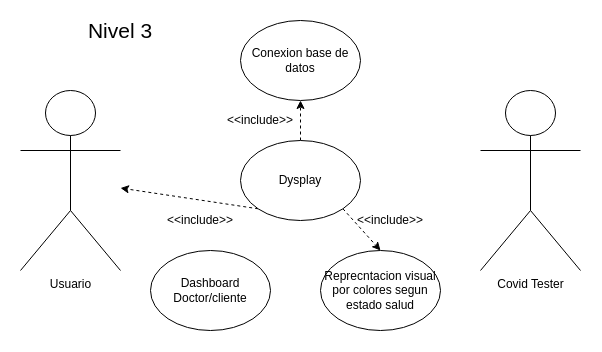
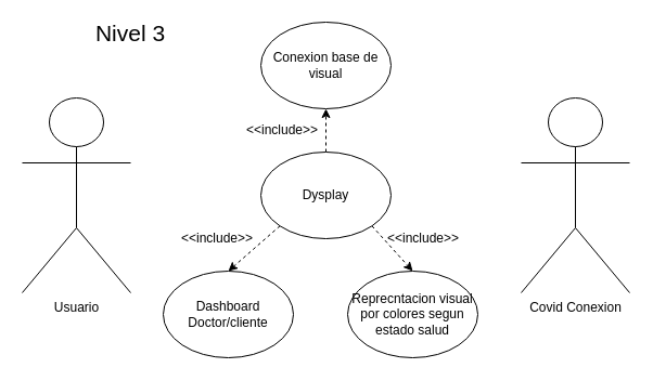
  <mxCell id="0" />
  <mxCell id="1" parent="0" />
  <mxCell id="2" value="Usuario" style="shape=umlActor;verticalLabelPosition=bottom;verticalAlign=top;html=1;outlineConnect=0;" vertex="1" parent="1"><mxGeometry x="20" y="90" width="100" height="180" as="geometry" /></mxCell>
- <mxCell id="3" value="Covid Tester" style="shape=umlActor;verticalLabelPosition=bottom;verticalAlign=top;html=1;outlineConnect=0;" vertex="1" parent="1"><mxGeometry x="480" y="90" width="100" height="180" as="geometry" /></mxCell>
+ <mxCell id="3" value="Covid Conexion" style="shape=umlActor;verticalLabelPosition=bottom;verticalAlign=top;html=1;outlineConnect=0;" vertex="1" parent="1"><mxGeometry x="480" y="90" width="100" height="180" as="geometry" /></mxCell>
  <mxCell id="4" style="edgeStyle=orthogonalEdgeStyle;rounded=0;orthogonalLoop=1;jettySize=auto;html=1;exitX=0.5;exitY=0;exitDx=0;exitDy=0;entryX=0.5;entryY=1;entryDx=0;entryDy=0;endArrow=classic;endFill=1;dashed=1;" edge="1" parent="1" source="7" target="10"><mxGeometry relative="1" as="geometry" /></mxCell>
- <mxCell id="5" style="rounded=0;orthogonalLoop=1;jettySize=auto;html=1;exitX=0;exitY=1;exitDx=0;exitDy=0;endArrow=classic;endFill=1;dashed=1;" edge="1" parent="1" source="7" target="2"><mxGeometry relative="1" as="geometry" /></mxCell>
+ <mxCell id="5" style="rounded=0;orthogonalLoop=1;jettySize=auto;html=1;exitX=0;exitY=1;exitDx=0;exitDy=0;entryX=0.5;entryY=0;entryDx=0;entryDy=0;endArrow=classic;endFill=1;dashed=1;" edge="1" parent="1" source="7" target="8"><mxGeometry relative="1" as="geometry" /></mxCell>
  <mxCell id="6" style="rounded=0;orthogonalLoop=1;jettySize=auto;html=1;exitX=1;exitY=1;exitDx=0;exitDy=0;entryX=0.5;entryY=0;entryDx=0;entryDy=0;endArrow=classic;endFill=1;dashed=1;" edge="1" parent="1" source="7" target="9"><mxGeometry relative="1" as="geometry" /></mxCell>
  <mxCell id="7" value="Dysplay" style="ellipse;whiteSpace=wrap;html=1;" vertex="1" parent="1"><mxGeometry x="240" y="140" width="120" height="80" as="geometry" /></mxCell>
  <mxCell id="8" value="Dashboard Doctor/cliente" style="ellipse;whiteSpace=wrap;html=1;" vertex="1" parent="1"><mxGeometry x="150" y="250" width="120" height="80" as="geometry" /></mxCell>
  <mxCell id="9" value="Reprecntacion visual por colores segun estado salud" style="ellipse;whiteSpace=wrap;html=1;" vertex="1" parent="1"><mxGeometry x="320" y="250" width="120" height="80" as="geometry" /></mxCell>
- <mxCell id="10" value="Conexion base de datos" style="ellipse;whiteSpace=wrap;html=1;" vertex="1" parent="1"><mxGeometry x="240" y="20" width="120" height="80" as="geometry" /></mxCell>
+ <mxCell id="10" value="Conexion base de visual" style="ellipse;whiteSpace=wrap;html=1;" vertex="1" parent="1"><mxGeometry x="240" y="20" width="120" height="80" as="geometry" /></mxCell>
  <mxCell id="11" value="&amp;lt;&amp;lt;include&amp;gt;&amp;gt;" style="text;html=1;strokeColor=none;fillColor=none;align=center;verticalAlign=middle;whiteSpace=wrap;rounded=0;dashed=1;" vertex="1" parent="1"><mxGeometry x="240" y="110" width="40" height="20" as="geometry" /></mxCell>
  <mxCell id="12" value="&amp;lt;&amp;lt;include&amp;gt;&amp;gt;" style="text;html=1;strokeColor=none;fillColor=none;align=center;verticalAlign=middle;whiteSpace=wrap;rounded=0;dashed=1;" vertex="1" parent="1"><mxGeometry x="180" y="210" width="40" height="20" as="geometry" /></mxCell>
  <mxCell id="13" value="&amp;lt;&amp;lt;include&amp;gt;&amp;gt;" style="text;html=1;strokeColor=none;fillColor=none;align=center;verticalAlign=middle;whiteSpace=wrap;rounded=0;dashed=1;" vertex="1" parent="1"><mxGeometry x="370" y="210" width="40" height="20" as="geometry" /></mxCell>
  <mxCell id="14" value="&lt;font style=&quot;font-size: 21px&quot;&gt;Nivel 3&lt;br&gt;&lt;/font&gt;" style="text;html=1;strokeColor=none;fillColor=none;align=center;verticalAlign=middle;whiteSpace=wrap;rounded=0;" vertex="1" parent="1"><mxGeometry x="70" y="20" width="100" height="20" as="geometry" /></mxCell>
